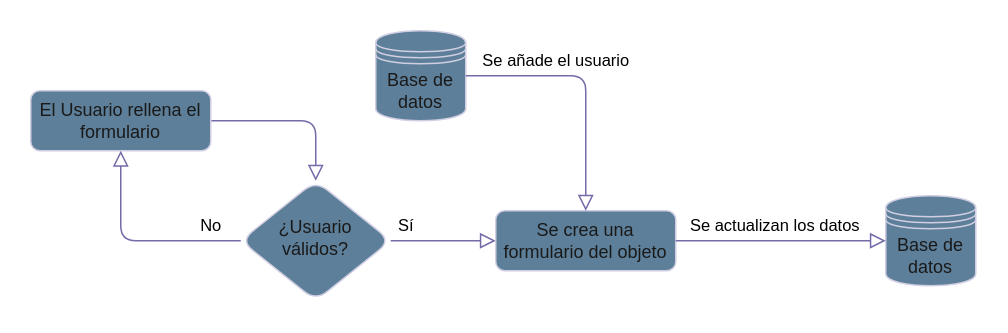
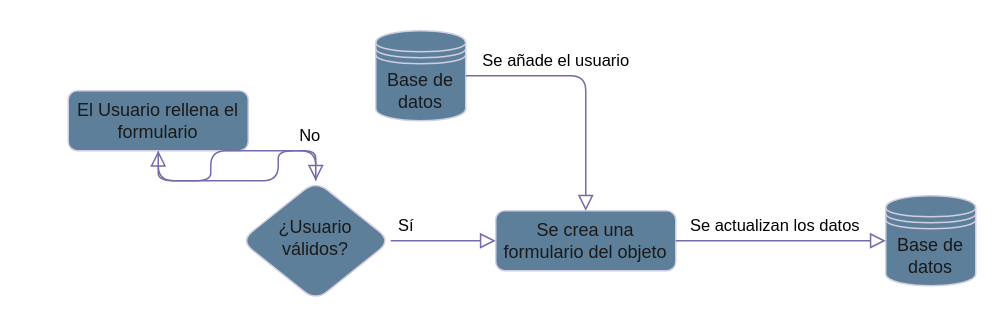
  <mxCell id="0" />
  <mxCell id="1" parent="0" />
  <mxCell id="2" value="" style="rounded=1;html=1;jettySize=auto;orthogonalLoop=1;fontSize=11;endArrow=block;endFill=0;endSize=8;strokeWidth=1;shadow=0;labelBackgroundColor=none;edgeStyle=orthogonalEdgeStyle;strokeColor=#736CA8;fontColor=default;" parent="1" source="3" target="6" edge="1"><mxGeometry relative="1" as="geometry" /></mxCell>
- <mxCell id="3" value="El Usuario rellena el formulario" style="rounded=1;whiteSpace=wrap;html=1;fontSize=12;glass=0;strokeWidth=1;shadow=0;labelBackgroundColor=none;fillColor=#5D7F99;strokeColor=#D0CEE2;fontColor=#1A1A1A;" parent="1" vertex="1"><mxGeometry x="20" y="60" width="120" height="40" as="geometry" /></mxCell>
+ <mxCell id="3" value="El Usuario rellena el formulario" style="rounded=1;whiteSpace=wrap;html=1;fontSize=12;glass=0;strokeWidth=1;shadow=0;labelBackgroundColor=none;fillColor=#5D7F99;strokeColor=#D0CEE2;fontColor=#1A1A1A;" parent="1" vertex="1"><mxGeometry x="45" y="60" width="120" height="40" as="geometry" /></mxCell>
  <mxCell id="4" value="Sí" style="rounded=1;html=1;jettySize=auto;orthogonalLoop=1;fontSize=11;endArrow=block;endFill=0;endSize=8;strokeWidth=1;shadow=0;labelBackgroundColor=none;edgeStyle=orthogonalEdgeStyle;strokeColor=#736CA8;fontColor=default;" parent="1" source="6" edge="1"><mxGeometry x="-0.714" y="10" relative="1" as="geometry"><mxPoint as="offset" /><mxPoint x="330" y="160" as="targetPoint" /></mxGeometry></mxCell>
  <mxCell id="5" value="No" style="edgeStyle=orthogonalEdgeStyle;rounded=1;html=1;jettySize=auto;orthogonalLoop=1;fontSize=11;endArrow=block;endFill=0;endSize=8;strokeWidth=1;shadow=0;labelBackgroundColor=none;strokeColor=#736CA8;fontColor=default;entryX=0.5;entryY=1;entryDx=0;entryDy=0;" parent="1" source="6" target="3" edge="1"><mxGeometry x="-0.714" y="-10" relative="1" as="geometry"><mxPoint as="offset" /></mxGeometry></mxCell>
  <mxCell id="6" value="¿Usuario&lt;div&gt;válidos?&lt;/div&gt;" style="rhombus;whiteSpace=wrap;html=1;shadow=0;fontFamily=Helvetica;fontSize=12;align=center;strokeWidth=1;spacing=6;spacingTop=-4;labelBackgroundColor=none;fillColor=#5D7F99;strokeColor=#D0CEE2;fontColor=#1A1A1A;rounded=1;" parent="1" vertex="1"><mxGeometry x="160" y="120" width="100" height="80" as="geometry" /></mxCell>
  <mxCell id="7" value="Se crea una formulario del objeto" style="rounded=1;whiteSpace=wrap;html=1;fontSize=12;glass=0;strokeWidth=1;shadow=0;labelBackgroundColor=none;fillColor=#5D7F99;strokeColor=#D0CEE2;fontColor=#1A1A1A;" parent="1" vertex="1"><mxGeometry x="330" y="140" width="120" height="40" as="geometry" /></mxCell>
  <mxCell id="8" value="Base de datos" style="shape=datastore;whiteSpace=wrap;html=1;strokeColor=#D0CEE2;fontColor=#1A1A1A;fillColor=#5D7F99;labelBackgroundColor=none;" parent="1" vertex="1"><mxGeometry x="250" y="20" width="60" height="60" as="geometry" /></mxCell>
  <mxCell id="9" value="Se añade el usuario" style="rounded=1;html=1;jettySize=auto;orthogonalLoop=1;fontSize=11;endArrow=block;endFill=0;endSize=8;strokeWidth=1;shadow=0;labelBackgroundColor=none;edgeStyle=orthogonalEdgeStyle;strokeColor=#736CA8;fontColor=default;exitX=1;exitY=0.5;exitDx=0;exitDy=0;entryX=0.5;entryY=0;entryDx=0;entryDy=0;" parent="1" source="8" target="7" edge="1"><mxGeometry x="-0.294" y="10" relative="1" as="geometry"><mxPoint as="offset" /><mxPoint x="270" y="170" as="sourcePoint" /><mxPoint x="340" y="170" as="targetPoint" /></mxGeometry></mxCell>
  <mxCell id="10" value="Base de datos" style="shape=datastore;whiteSpace=wrap;html=1;strokeColor=#D0CEE2;fontColor=#1A1A1A;fillColor=#5D7F99;labelBackgroundColor=none;" parent="1" vertex="1"><mxGeometry x="590" y="130" width="60" height="60" as="geometry" /></mxCell>
  <mxCell id="11" value="Se actualizan los datos" style="rounded=1;html=1;jettySize=auto;orthogonalLoop=1;fontSize=11;endArrow=block;endFill=0;endSize=8;strokeWidth=1;shadow=0;labelBackgroundColor=none;edgeStyle=orthogonalEdgeStyle;strokeColor=#736CA8;fontColor=default;entryX=0;entryY=0.5;entryDx=0;entryDy=0;exitX=1;exitY=0.5;exitDx=0;exitDy=0;" parent="1" source="7" target="10" edge="1"><mxGeometry x="-0.059" y="10" relative="1" as="geometry"><mxPoint as="offset" /><mxPoint x="270" y="170" as="sourcePoint" /><mxPoint x="340" y="170" as="targetPoint" /></mxGeometry></mxCell>
